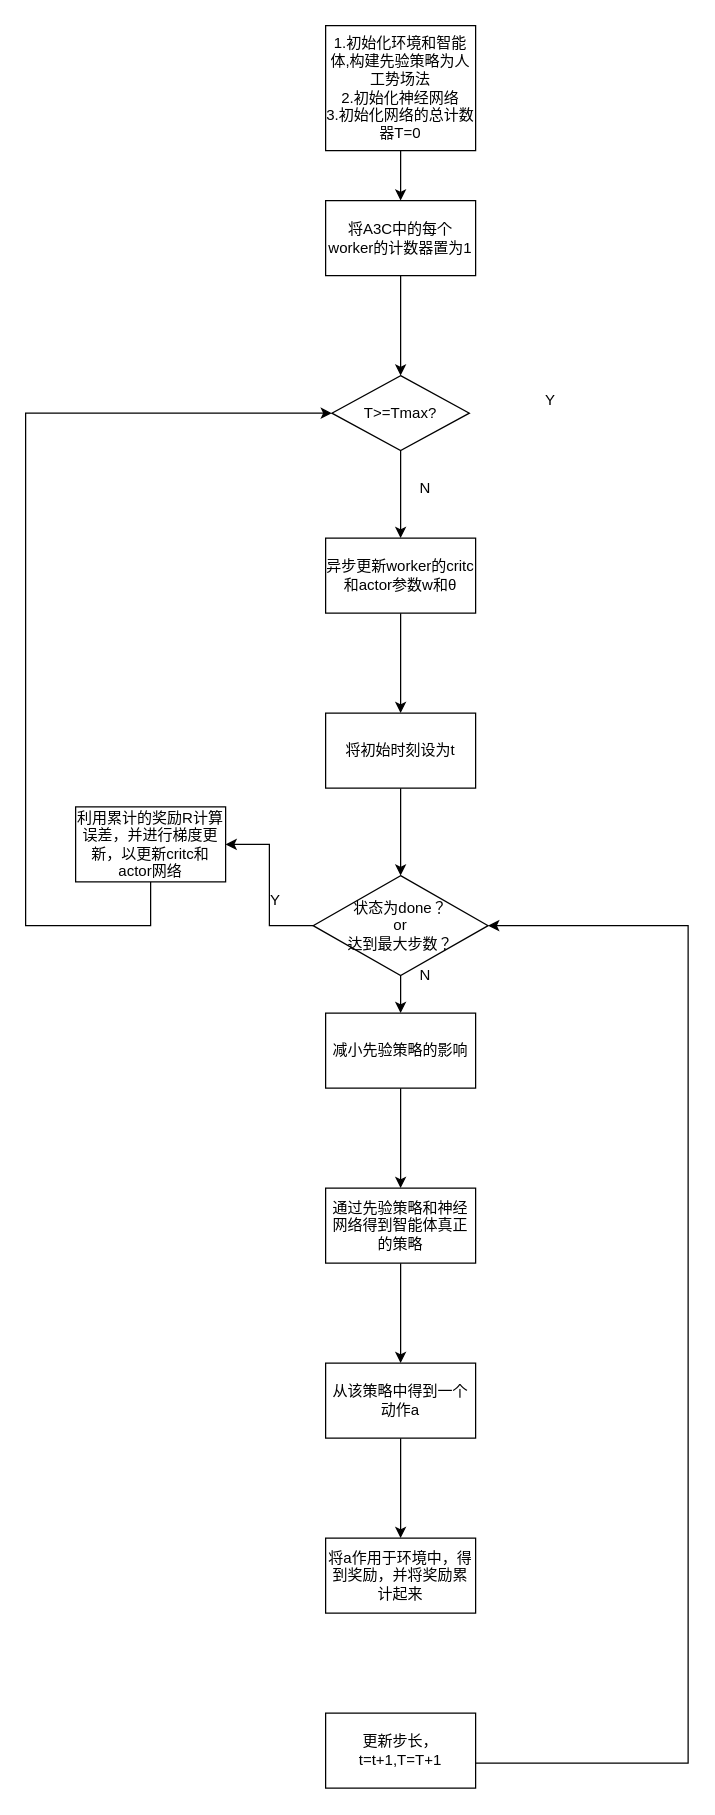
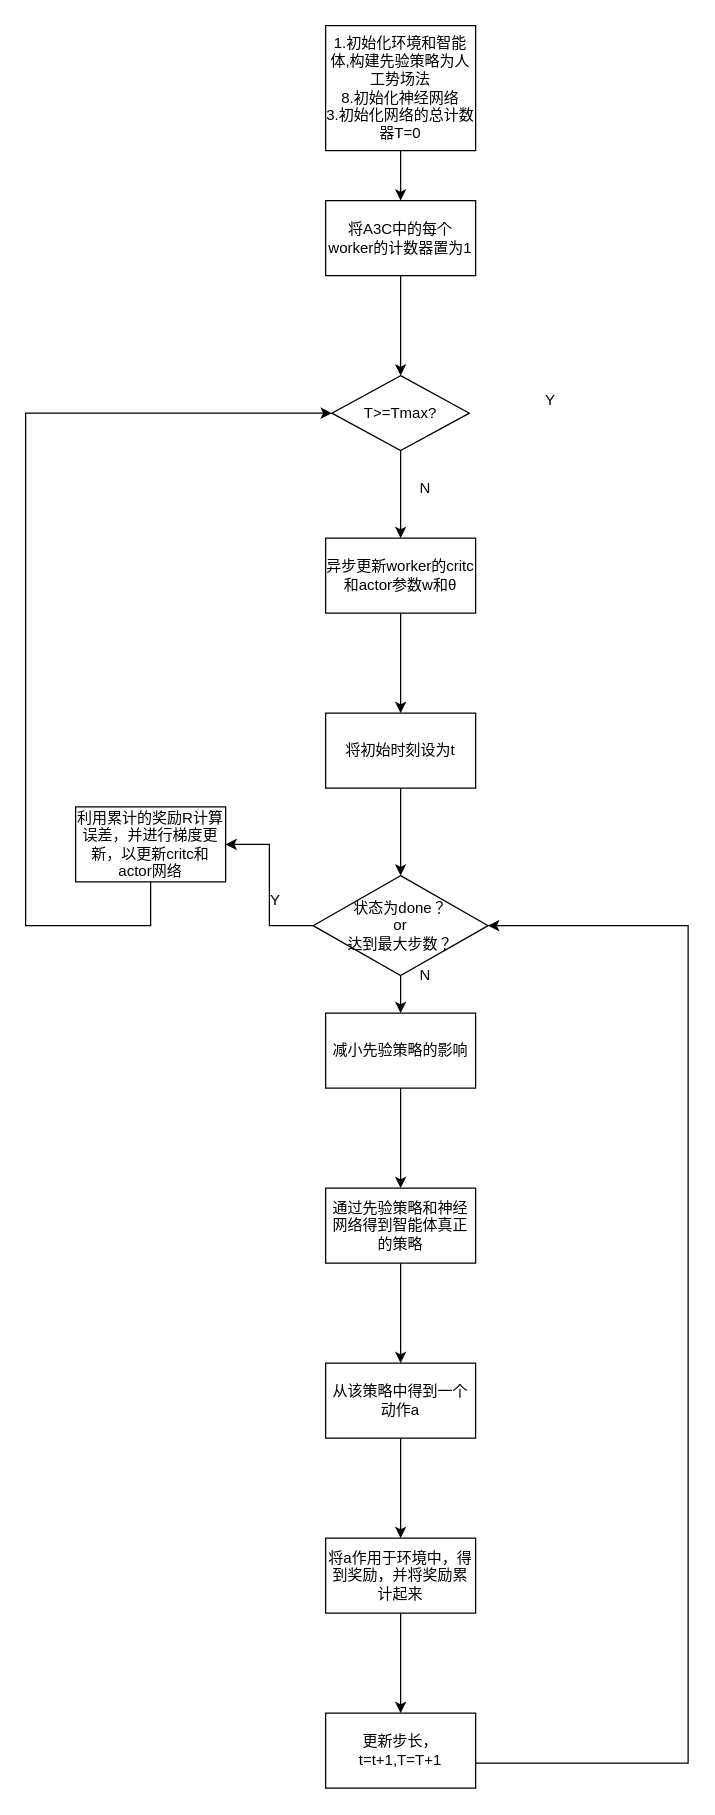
  <mxCell id="0" />
  <mxCell id="1" parent="0" />
  <mxCell id="2" value="" style="edgeStyle=orthogonalEdgeStyle;rounded=0;orthogonalLoop=1;jettySize=auto;html=1;" parent="1" source="3" target="5" edge="1"><mxGeometry relative="1" as="geometry" /></mxCell>
- <mxCell id="3" value="1.初始化环境和智能体,构建先验策略为人工势场法&lt;br&gt;2.初始化神经网络&lt;br&gt;3.初始化网络的总计数器T=0" style="rounded=0;whiteSpace=wrap;html=1;" parent="1" vertex="1"><mxGeometry x="260" y="20" width="120" height="100" as="geometry" /></mxCell>
+ <mxCell id="3" value="1.初始化环境和智能体,构建先验策略为人工势场法&lt;br&gt;8.初始化神经网络&lt;br&gt;3.初始化网络的总计数器T=0" style="rounded=0;whiteSpace=wrap;html=1;" parent="1" vertex="1"><mxGeometry x="260" y="20" width="120" height="100" as="geometry" /></mxCell>
  <mxCell id="4" value="" style="edgeStyle=orthogonalEdgeStyle;rounded=0;orthogonalLoop=1;jettySize=auto;html=1;" parent="1" source="5" edge="1"><mxGeometry relative="1" as="geometry"><mxPoint x="320" y="300" as="targetPoint" /></mxGeometry></mxCell>
  <mxCell id="5" value="将A3C中的每个worker的计数器置为1" style="rounded=0;whiteSpace=wrap;html=1;" parent="1" vertex="1"><mxGeometry x="260" y="160" width="120" height="60" as="geometry" /></mxCell>
  <mxCell id="6" value="" style="edgeStyle=orthogonalEdgeStyle;rounded=0;orthogonalLoop=1;jettySize=auto;html=1;" parent="1" source="7" edge="1"><mxGeometry relative="1" as="geometry"><mxPoint x="320" y="430" as="targetPoint" /></mxGeometry></mxCell>
  <mxCell id="7" value="T&amp;gt;=Tmax?" style="rhombus;whiteSpace=wrap;html=1;" parent="1" vertex="1"><mxGeometry x="265" y="300" width="110" height="60" as="geometry" /></mxCell>
  <mxCell id="8" value="" style="edgeStyle=orthogonalEdgeStyle;rounded=0;orthogonalLoop=1;jettySize=auto;html=1;" parent="1" source="9" edge="1"><mxGeometry relative="1" as="geometry"><mxPoint x="320" y="570" as="targetPoint" /></mxGeometry></mxCell>
  <mxCell id="9" value="异步更新worker的critc和actor参数w和θ" style="rounded=0;whiteSpace=wrap;html=1;" parent="1" vertex="1"><mxGeometry x="260" y="430" width="120" height="60" as="geometry" /></mxCell>
  <mxCell id="10" value="" style="edgeStyle=orthogonalEdgeStyle;rounded=0;orthogonalLoop=1;jettySize=auto;html=1;entryX=0.5;entryY=0;entryDx=0;entryDy=0;" parent="1" source="11" target="14" edge="1"><mxGeometry relative="1" as="geometry"><mxPoint x="320" y="710" as="targetPoint" /></mxGeometry></mxCell>
  <mxCell id="11" value="将初始时刻设为t" style="rounded=0;whiteSpace=wrap;html=1;" parent="1" vertex="1"><mxGeometry x="260" y="570" width="120" height="60" as="geometry" /></mxCell>
  <mxCell id="12" value="" style="edgeStyle=orthogonalEdgeStyle;rounded=0;orthogonalLoop=1;jettySize=auto;html=1;" parent="1" source="14" target="17" edge="1"><mxGeometry relative="1" as="geometry" /></mxCell>
  <mxCell id="13" value="" style="edgeStyle=orthogonalEdgeStyle;rounded=0;orthogonalLoop=1;jettySize=auto;html=1;" parent="1" source="14" target="28" edge="1"><mxGeometry relative="1" as="geometry" /></mxCell>
  <mxCell id="14" value="状态为done？&lt;br&gt;or&lt;br&gt;达到最大步数？" style="rhombus;whiteSpace=wrap;html=1;" parent="1" vertex="1"><mxGeometry x="250" y="700" width="140" height="80" as="geometry" /></mxCell>
  <mxCell id="15" value="N" style="text;html=1;strokeColor=none;fillColor=none;align=center;verticalAlign=middle;whiteSpace=wrap;rounded=0;" parent="1" vertex="1"><mxGeometry x="320" y="380" width="40" height="20" as="geometry" /></mxCell>
  <mxCell id="16" value="" style="edgeStyle=orthogonalEdgeStyle;rounded=0;orthogonalLoop=1;jettySize=auto;html=1;" parent="1" source="17" target="19" edge="1"><mxGeometry relative="1" as="geometry" /></mxCell>
  <mxCell id="17" value="减小先验策略的影响" style="rounded=0;whiteSpace=wrap;html=1;" parent="1" vertex="1"><mxGeometry x="260" y="810" width="120" height="60" as="geometry" /></mxCell>
  <mxCell id="18" value="" style="edgeStyle=orthogonalEdgeStyle;rounded=0;orthogonalLoop=1;jettySize=auto;html=1;" parent="1" source="19" target="21" edge="1"><mxGeometry relative="1" as="geometry" /></mxCell>
  <mxCell id="19" value="通过先验策略和神经网络得到智能体真正的策略" style="rounded=0;whiteSpace=wrap;html=1;" parent="1" vertex="1"><mxGeometry x="260" y="950" width="120" height="60" as="geometry" /></mxCell>
  <mxCell id="20" value="" style="edgeStyle=orthogonalEdgeStyle;rounded=0;orthogonalLoop=1;jettySize=auto;html=1;" parent="1" source="21" target="23" edge="1"><mxGeometry relative="1" as="geometry" /></mxCell>
  <mxCell id="21" value="从该策略中得到一个动作a" style="rounded=0;whiteSpace=wrap;html=1;" parent="1" vertex="1"><mxGeometry x="260" y="1090" width="120" height="60" as="geometry" /></mxCell>
+ <mxCell id="22" value="" style="edgeStyle=orthogonalEdgeStyle;rounded=0;orthogonalLoop=1;jettySize=auto;html=1;" parent="1" source="23" target="25" edge="1"><mxGeometry relative="1" as="geometry" /></mxCell>
  <mxCell id="23" value="将a作用于环境中，得到奖励，并将奖励累计起来" style="rounded=0;whiteSpace=wrap;html=1;" parent="1" vertex="1"><mxGeometry x="260" y="1230" width="120" height="60" as="geometry" /></mxCell>
  <mxCell id="24" style="edgeStyle=orthogonalEdgeStyle;rounded=0;orthogonalLoop=1;jettySize=auto;html=1;entryX=1;entryY=0.5;entryDx=0;entryDy=0;" parent="1" source="25" target="14" edge="1"><mxGeometry relative="1" as="geometry"><Array as="points"><mxPoint x="550" y="1410" /><mxPoint x="550" y="740" /></Array></mxGeometry></mxCell>
  <mxCell id="25" value="更新步长，t=t+1,T=T+1" style="rounded=0;whiteSpace=wrap;html=1;" parent="1" vertex="1"><mxGeometry x="260" y="1370" width="120" height="60" as="geometry" /></mxCell>
  <mxCell id="26" value="N" style="text;html=1;strokeColor=none;fillColor=none;align=center;verticalAlign=middle;whiteSpace=wrap;rounded=0;" parent="1" vertex="1"><mxGeometry x="320" y="770" width="40" height="20" as="geometry" /></mxCell>
  <mxCell id="27" style="edgeStyle=orthogonalEdgeStyle;rounded=0;orthogonalLoop=1;jettySize=auto;html=1;entryX=0;entryY=0.5;entryDx=0;entryDy=0;" parent="1" source="28" target="7" edge="1"><mxGeometry relative="1" as="geometry"><Array as="points"><mxPoint x="20" y="740" /><mxPoint x="20" y="330" /></Array></mxGeometry></mxCell>
  <mxCell id="28" value="利用累计的奖励R计算误差，并进行梯度更新，以更新critc和actor网络" style="rounded=0;whiteSpace=wrap;html=1;" parent="1" vertex="1"><mxGeometry x="60" y="645" width="120" height="60" as="geometry" /></mxCell>
  <mxCell id="29" value="Y" style="text;html=1;strokeColor=none;fillColor=none;align=center;verticalAlign=middle;whiteSpace=wrap;rounded=0;" parent="1" vertex="1"><mxGeometry x="200" y="710" width="40" height="20" as="geometry" /></mxCell>
  <mxCell id="30" value="Y" style="text;html=1;strokeColor=none;fillColor=none;align=center;verticalAlign=middle;whiteSpace=wrap;rounded=0;" parent="1" vertex="1"><mxGeometry x="420" y="310" width="40" height="20" as="geometry" /></mxCell>
